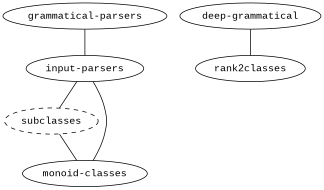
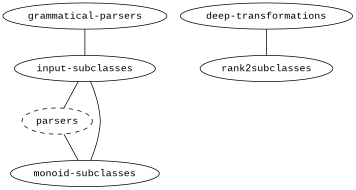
  digraph {
    fontname="Liberation Mono"
    node [fontname="Liberation Mono"]
    edge [arrowhead=none fontname="Liberation Mono"]
-   parsers [style=dashed label=subclasses]
-   "monoid-subclasses" [label="monoid-classes"]
+   parsers [style=dashed]
+   "monoid-subclasses"
    "grammatical-parsers"
-   "input-parsers"
-   "deep-transformations" [label="deep-grammatical"]
-   rank2classes
+   "input-parsers" [label="input-subclasses"]
+   "deep-transformations"
+   rank2classes [label=rank2subclasses]
    parsers -> "monoid-subclasses"
    "grammatical-parsers" -> "input-parsers"
    "input-parsers" -> parsers
    "input-parsers" -> "monoid-subclasses"
    "deep-transformations" -> rank2classes
  }
